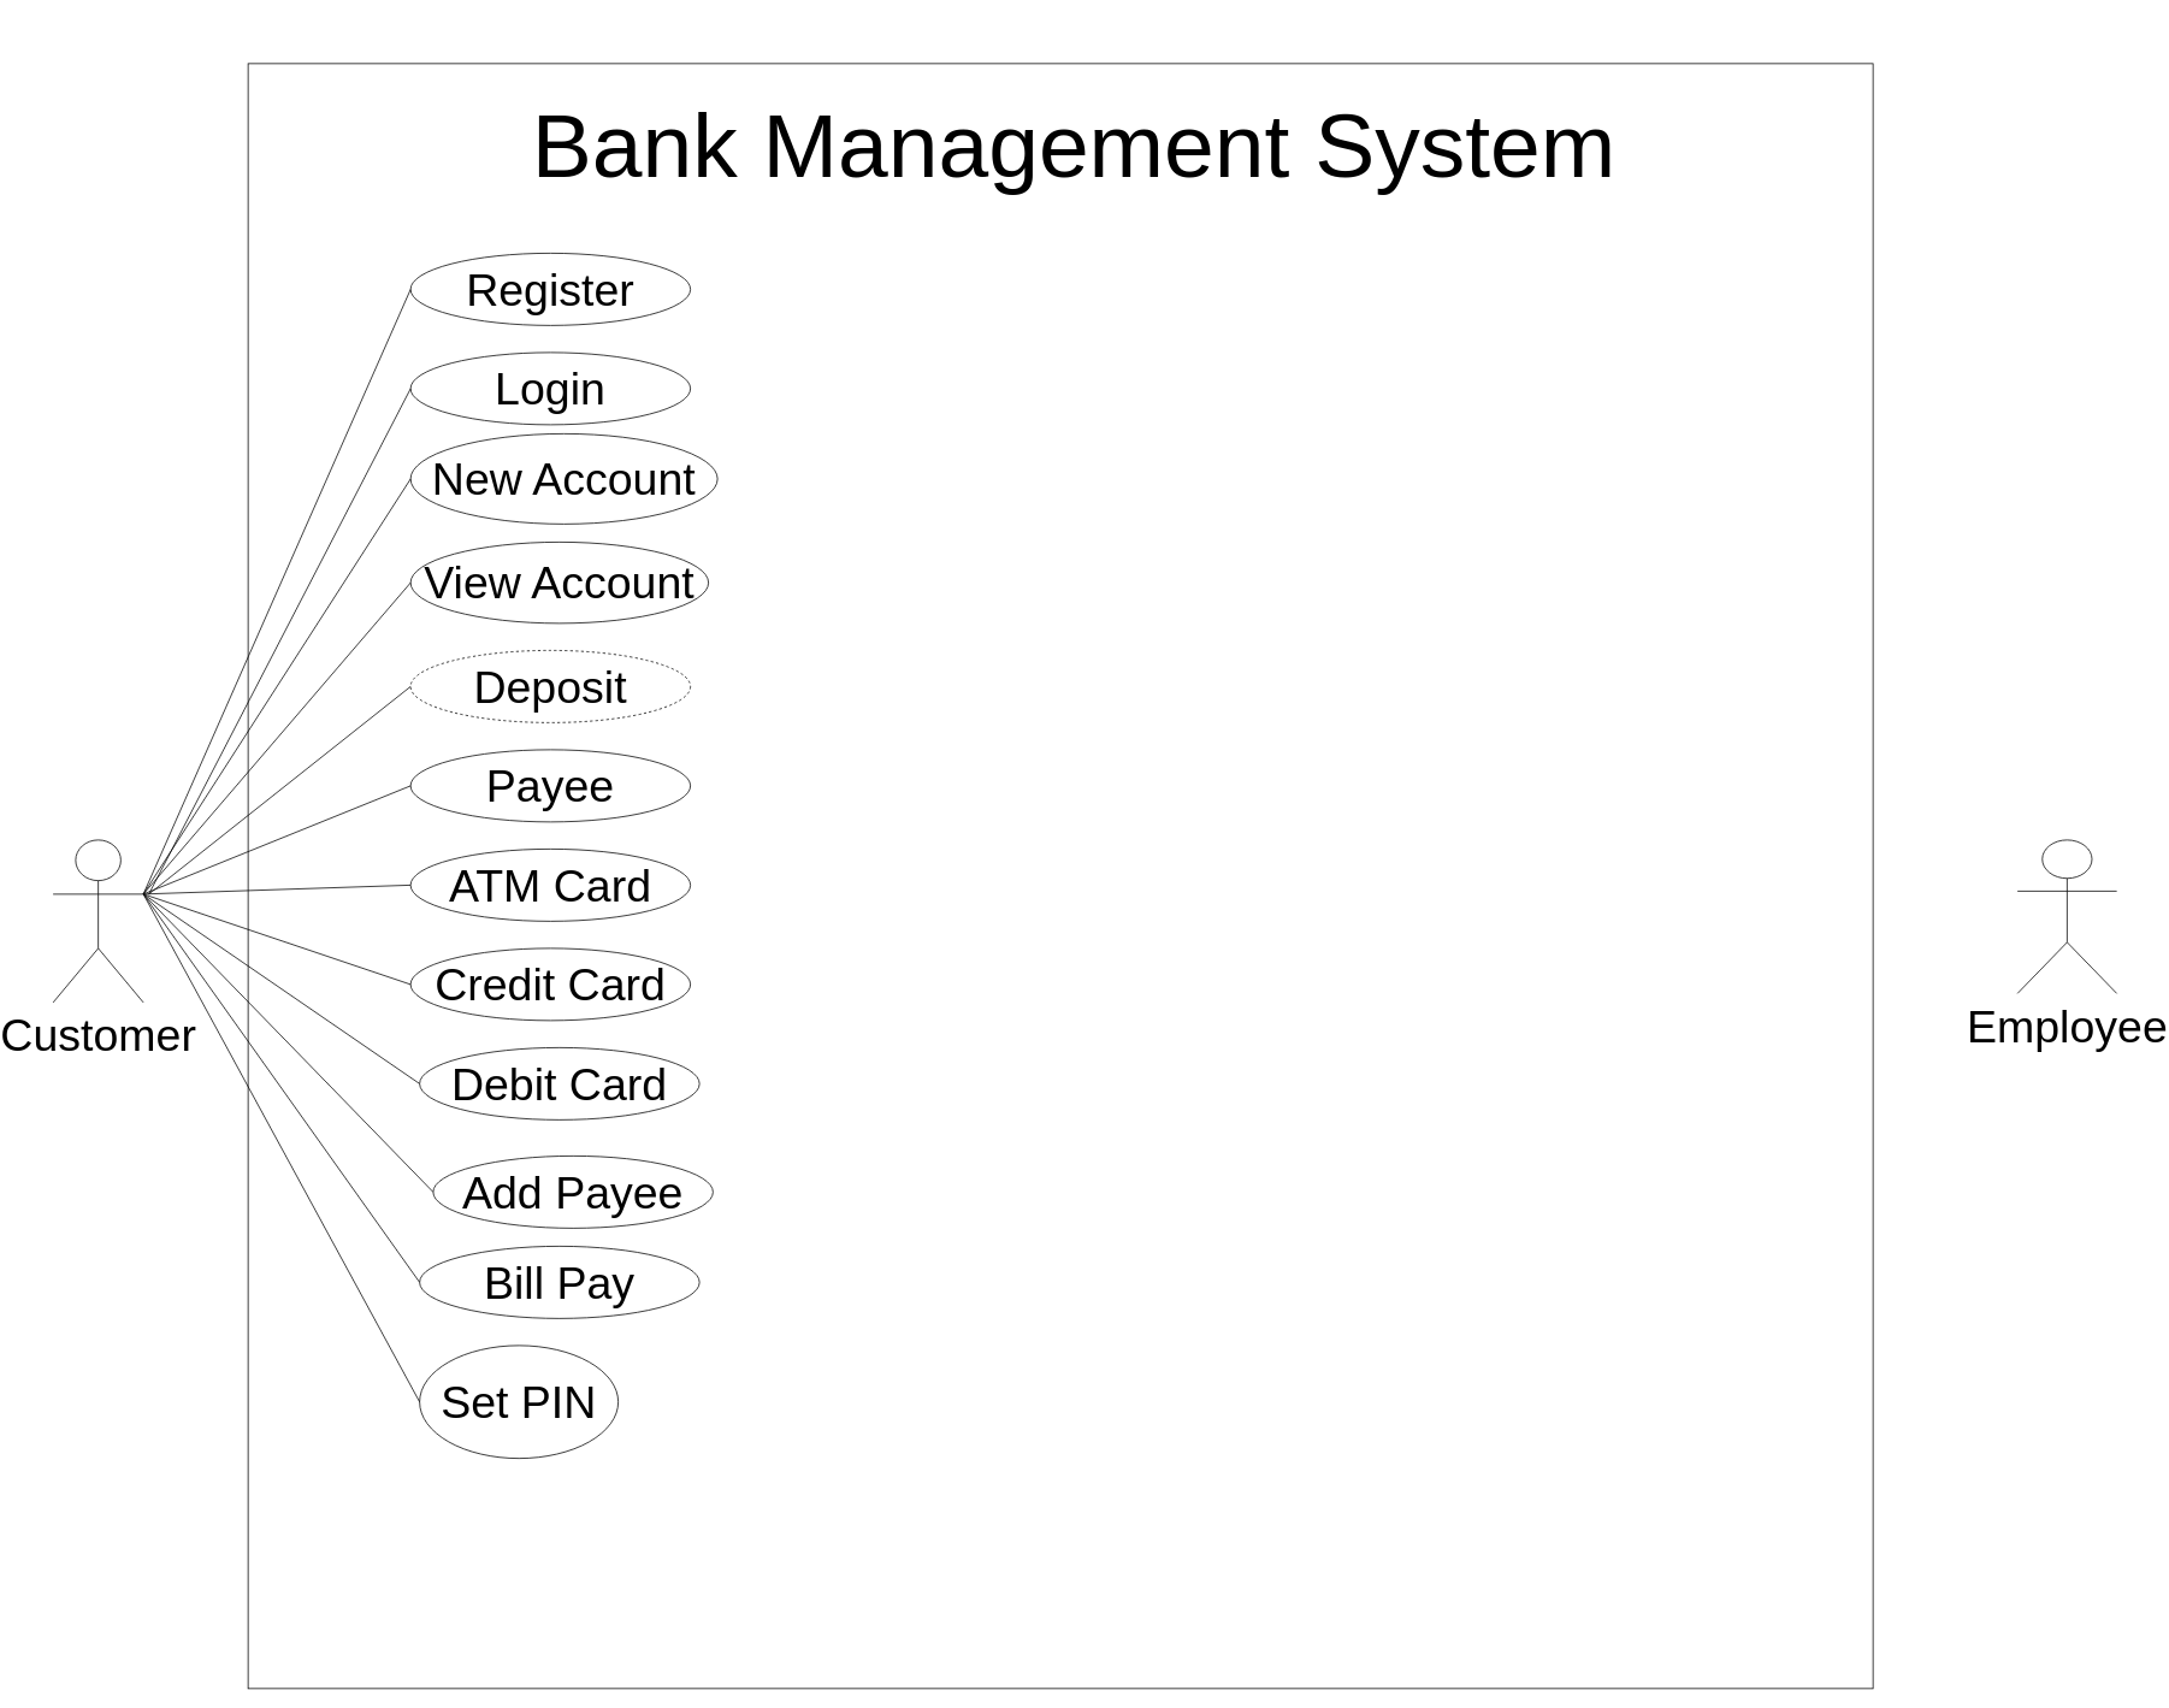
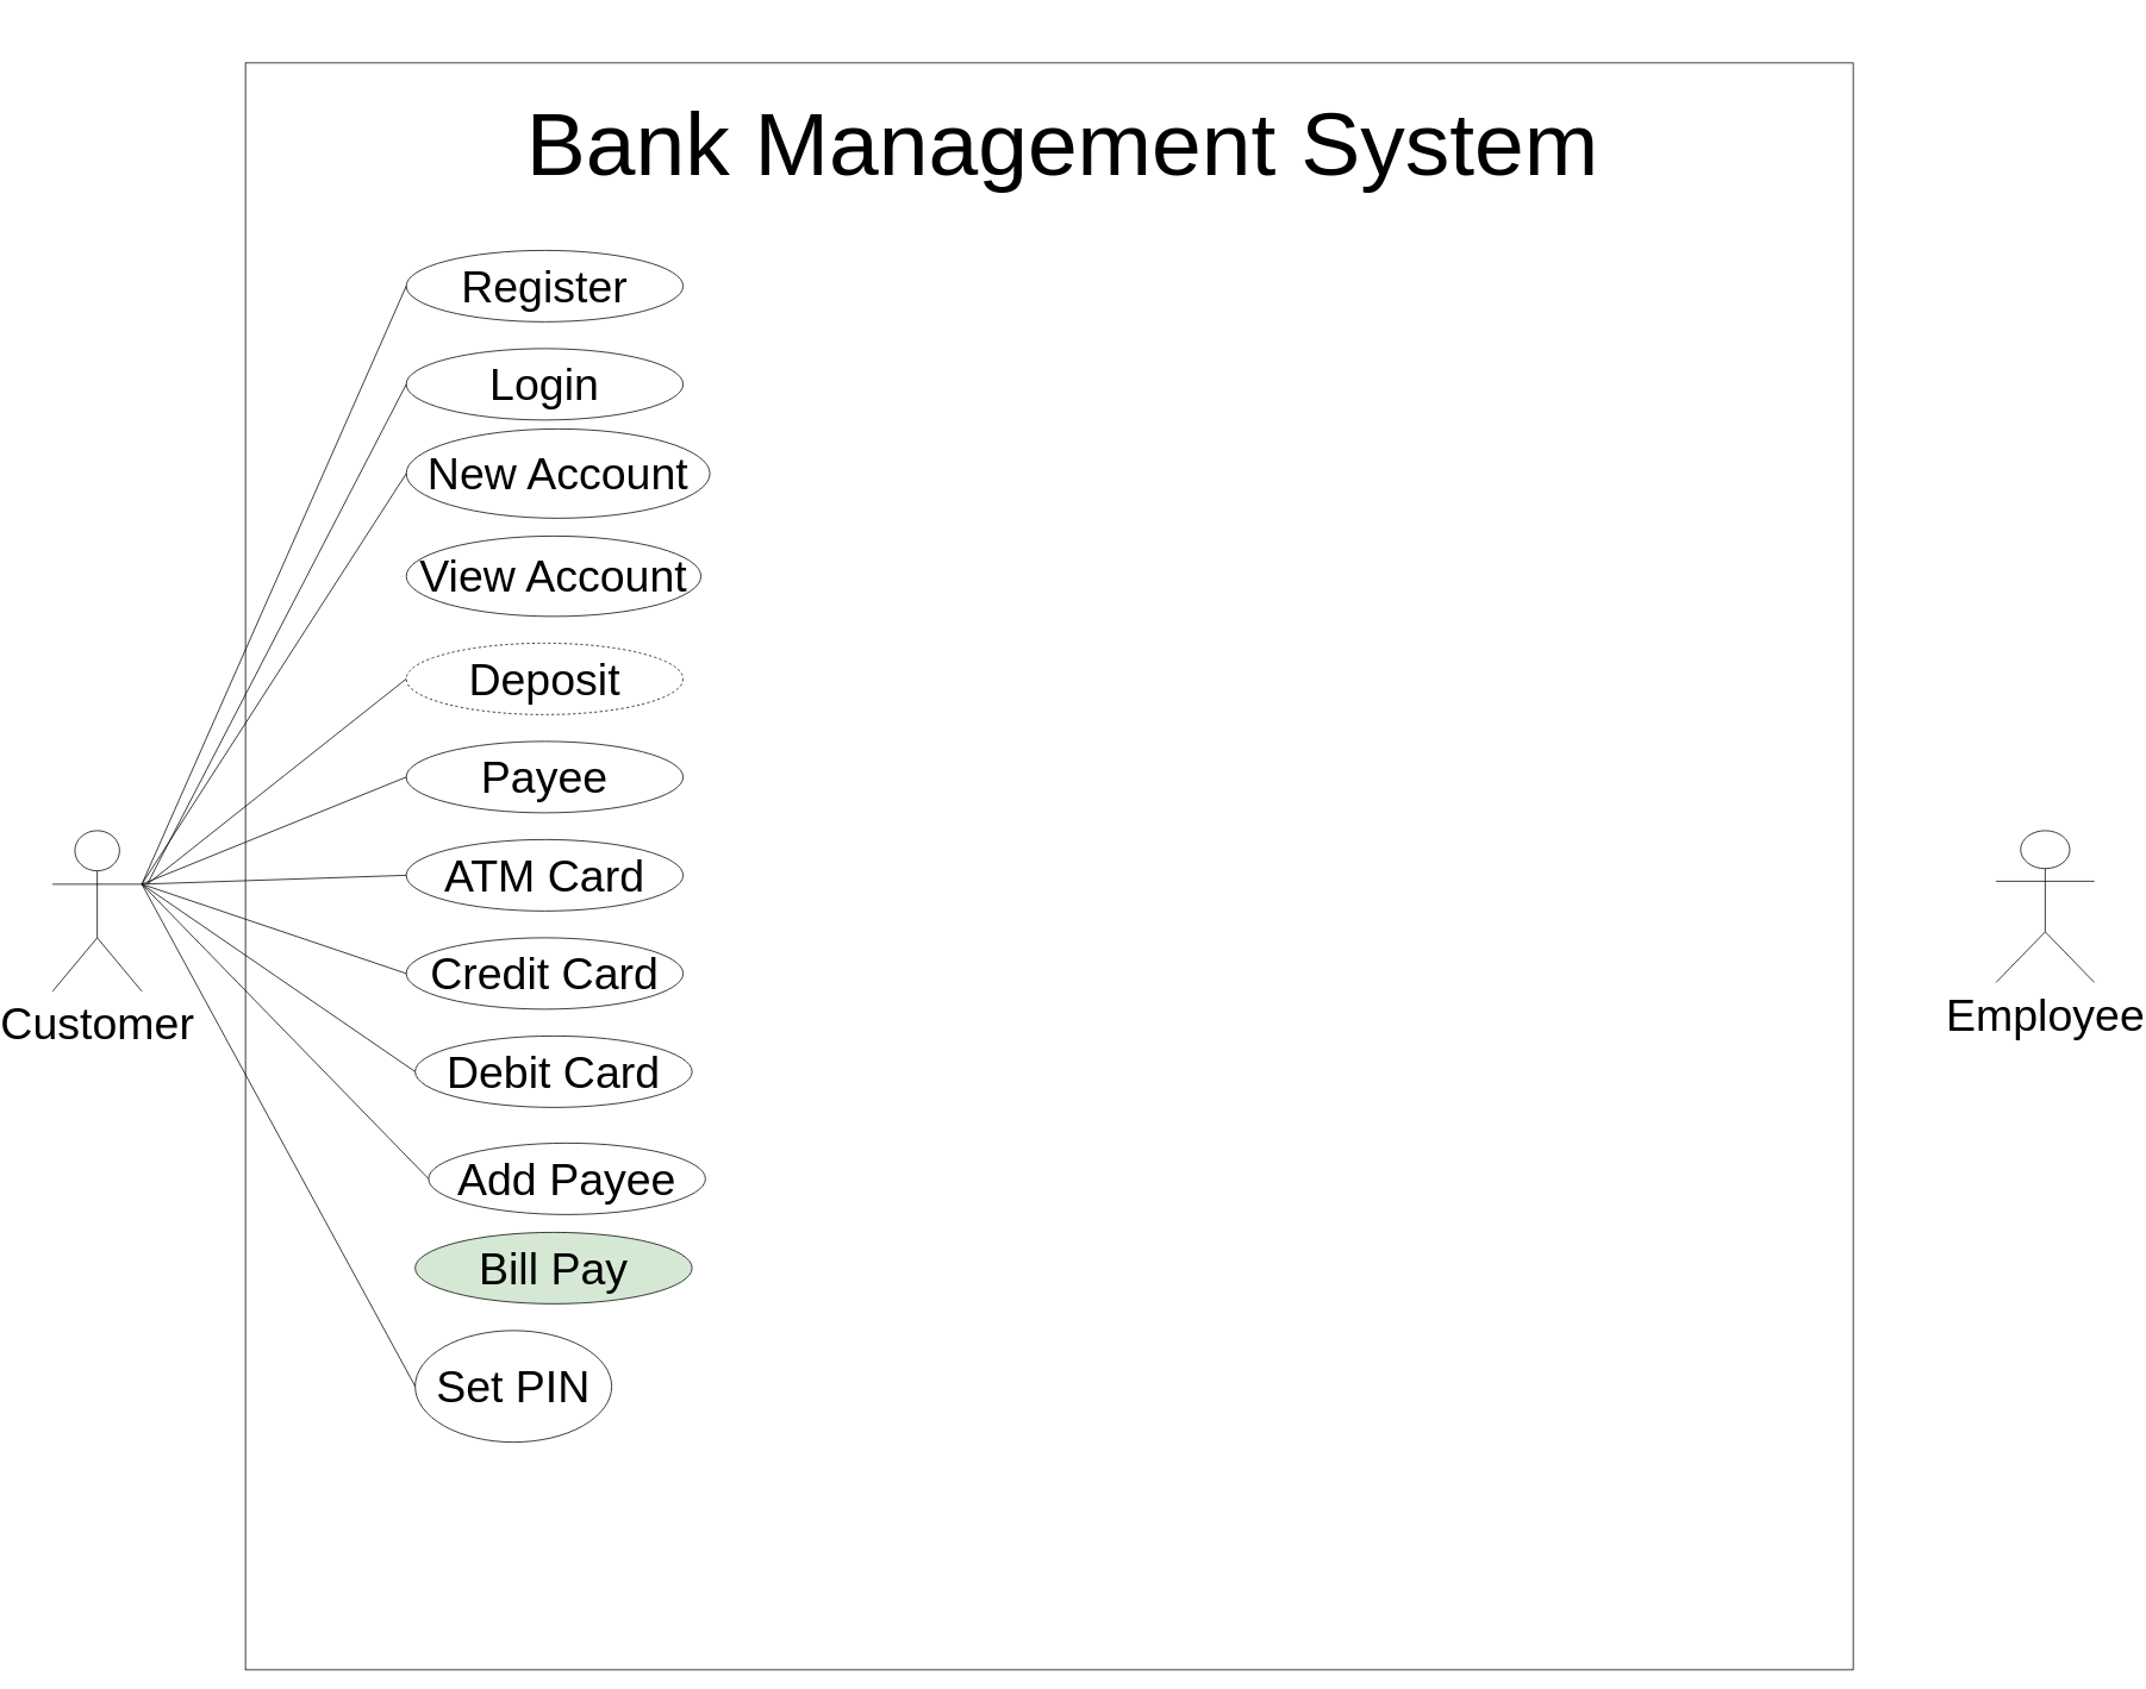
  <mxCell id="0" />
  <mxCell id="1" parent="0" />
  <mxCell id="2" value="" style="whiteSpace=wrap;html=1;aspect=fixed;" vertex="1" parent="1"><mxGeometry x="236" y="70" width="1800" height="1800" as="geometry" /></mxCell>
  <mxCell id="3" value="&lt;font style=&quot;font-size: 50px;&quot;&gt;Customer&lt;/font&gt;" style="shape=umlActor;verticalLabelPosition=bottom;verticalAlign=top;html=1;outlineConnect=0;" vertex="1" parent="1"><mxGeometry x="20" y="930" width="100" height="180" as="geometry" /></mxCell>
  <mxCell id="4" value="&lt;font style=&quot;font-size: 100px;&quot;&gt;Bank Management System&lt;/font&gt;" style="text;html=1;strokeColor=none;fillColor=none;align=center;verticalAlign=middle;whiteSpace=wrap;rounded=0;" vertex="1" parent="1"><mxGeometry x="176" y="20" width="1950" height="280" as="geometry" /></mxCell>
  <mxCell id="5" value="&lt;font style=&quot;font-size: 50px;&quot;&gt;Employee&lt;/font&gt;" style="shape=umlActor;verticalLabelPosition=bottom;verticalAlign=top;html=1;outlineConnect=0;" vertex="1" parent="1"><mxGeometry x="2196" y="930" width="110" height="170" as="geometry" /></mxCell>
  <mxCell id="6" value="&lt;font style=&quot;font-size: 50px;&quot;&gt;Register&lt;/font&gt;" style="ellipse;whiteSpace=wrap;html=1;" vertex="1" parent="1"><mxGeometry x="416" y="280" width="310" height="80" as="geometry" /></mxCell>
  <mxCell id="7" value="" style="endArrow=none;html=1;rounded=0;exitX=1;exitY=0.333;exitDx=0;exitDy=0;exitPerimeter=0;" edge="1" parent="1" source="3"><mxGeometry width="50" height="50" relative="1" as="geometry"><mxPoint x="-142.57" y="1010" as="sourcePoint" /><mxPoint x="416.001" y="320" as="targetPoint" /></mxGeometry></mxCell>
  <mxCell id="8" value="&lt;span style=&quot;font-size: 50px;&quot;&gt;Login&lt;/span&gt;" style="ellipse;whiteSpace=wrap;html=1;" vertex="1" parent="1"><mxGeometry x="416" y="390" width="310" height="80" as="geometry" /></mxCell>
  <mxCell id="9" value="&lt;span style=&quot;font-size: 50px;&quot;&gt;New Account&lt;/span&gt;" style="ellipse;whiteSpace=wrap;html=1;" vertex="1" parent="1"><mxGeometry x="416" y="480" width="340" height="100" as="geometry" /></mxCell>
  <mxCell id="10" value="&lt;span style=&quot;font-size: 50px;&quot;&gt;View Account&lt;/span&gt;" style="ellipse;whiteSpace=wrap;html=1;" vertex="1" parent="1"><mxGeometry x="416" y="600" width="330" height="90" as="geometry" /></mxCell>
  <mxCell id="11" value="&lt;span style=&quot;font-size: 50px;&quot;&gt;Deposit&lt;/span&gt;" style="ellipse;whiteSpace=wrap;html=1;dashed=1;" vertex="1" parent="1"><mxGeometry x="416" y="720" width="310" height="80" as="geometry" /></mxCell>
  <mxCell id="12" value="&lt;span style=&quot;font-size: 50px;&quot;&gt;Payee&lt;/span&gt;" style="ellipse;whiteSpace=wrap;html=1;" vertex="1" parent="1"><mxGeometry x="416" y="830" width="310" height="80" as="geometry" /></mxCell>
  <mxCell id="13" value="" style="endArrow=none;html=1;rounded=0;exitX=1;exitY=0.333;exitDx=0;exitDy=0;exitPerimeter=0;entryX=0;entryY=0.5;entryDx=0;entryDy=0;" edge="1" parent="1" target="8"><mxGeometry width="50" height="50" relative="1" as="geometry"><mxPoint x="126" y="990" as="sourcePoint" /><mxPoint x="416.001" y="320" as="targetPoint" /></mxGeometry></mxCell>
  <mxCell id="14" value="" style="endArrow=none;html=1;rounded=0;entryX=0;entryY=0.5;entryDx=0;entryDy=0;exitX=1;exitY=0.333;exitDx=0;exitDy=0;exitPerimeter=0;" edge="1" parent="1" source="3" target="9"><mxGeometry width="50" height="50" relative="1" as="geometry"><mxPoint x="126" y="980" as="sourcePoint" /><mxPoint x="436.001" y="340" as="targetPoint" /></mxGeometry></mxCell>
- <mxCell id="15" value="" style="endArrow=none;html=1;rounded=0;entryX=0;entryY=0.5;entryDx=0;entryDy=0;exitX=1;exitY=0.333;exitDx=0;exitDy=0;exitPerimeter=0;" edge="1" parent="1" source="3" target="10"><mxGeometry width="50" height="50" relative="1" as="geometry"><mxPoint x="136" y="1000" as="sourcePoint" /><mxPoint x="426" y="560" as="targetPoint" /></mxGeometry></mxCell>
  <mxCell id="16" value="" style="endArrow=none;html=1;rounded=0;entryX=0;entryY=0.5;entryDx=0;entryDy=0;" edge="1" parent="1" target="11"><mxGeometry width="50" height="50" relative="1" as="geometry"><mxPoint x="126" y="990" as="sourcePoint" /><mxPoint x="436" y="570" as="targetPoint" /></mxGeometry></mxCell>
  <mxCell id="17" value="" style="endArrow=none;html=1;rounded=0;entryX=0;entryY=0.5;entryDx=0;entryDy=0;exitX=1;exitY=0.333;exitDx=0;exitDy=0;exitPerimeter=0;" edge="1" parent="1" source="3" target="12"><mxGeometry width="50" height="50" relative="1" as="geometry"><mxPoint x="166" y="1100" as="sourcePoint" /><mxPoint x="446" y="580" as="targetPoint" /></mxGeometry></mxCell>
  <mxCell id="18" value="&lt;span style=&quot;font-size: 50px;&quot;&gt;ATM Card&lt;/span&gt;" style="ellipse;whiteSpace=wrap;html=1;" vertex="1" parent="1"><mxGeometry x="416" y="940" width="310" height="80" as="geometry" /></mxCell>
  <mxCell id="19" value="&lt;span style=&quot;font-size: 50px;&quot;&gt;Credit Card&lt;/span&gt;" style="ellipse;whiteSpace=wrap;html=1;" vertex="1" parent="1"><mxGeometry x="416" y="1050" width="310" height="80" as="geometry" /></mxCell>
  <mxCell id="20" value="&lt;span style=&quot;font-size: 50px;&quot;&gt;Debit Card&lt;/span&gt;" style="ellipse;whiteSpace=wrap;html=1;" vertex="1" parent="1"><mxGeometry x="426" y="1160" width="310" height="80" as="geometry" /></mxCell>
  <mxCell id="21" value="&lt;span style=&quot;font-size: 50px;&quot;&gt;Add Payee&lt;/span&gt;" style="ellipse;whiteSpace=wrap;html=1;" vertex="1" parent="1"><mxGeometry x="441" y="1280" width="310" height="80" as="geometry" /></mxCell>
- <mxCell id="22" value="&lt;span style=&quot;font-size: 50px;&quot;&gt;Bill Pay&lt;/span&gt;" style="ellipse;whiteSpace=wrap;html=1;" vertex="1" parent="1"><mxGeometry x="426" y="1380" width="310" height="80" as="geometry" /></mxCell>
+ <mxCell id="22" value="&lt;span style=&quot;font-size: 50px;&quot;&gt;Bill Pay&lt;/span&gt;" style="ellipse;whiteSpace=wrap;html=1;fillColor=#d5e8d4;" vertex="1" parent="1"><mxGeometry x="426" y="1380" width="310" height="80" as="geometry" /></mxCell>
  <mxCell id="23" value="&lt;span style=&quot;font-size: 50px;&quot;&gt;Set PIN&lt;/span&gt;" style="ellipse;whiteSpace=wrap;html=1;" vertex="1" parent="1"><mxGeometry x="426" y="1490" width="220" height="125" as="geometry" /></mxCell>
  <mxCell id="24" value="" style="endArrow=none;html=1;rounded=0;exitX=1;exitY=0.333;exitDx=0;exitDy=0;exitPerimeter=0;entryX=0;entryY=0.5;entryDx=0;entryDy=0;" edge="1" parent="1" source="3" target="18"><mxGeometry width="50" height="50" relative="1" as="geometry"><mxPoint x="136" y="1000" as="sourcePoint" /><mxPoint x="426.001" y="330" as="targetPoint" /></mxGeometry></mxCell>
  <mxCell id="25" value="" style="endArrow=none;html=1;rounded=0;exitX=1;exitY=0.333;exitDx=0;exitDy=0;exitPerimeter=0;entryX=0;entryY=0.5;entryDx=0;entryDy=0;" edge="1" parent="1" source="3" target="19"><mxGeometry width="50" height="50" relative="1" as="geometry"><mxPoint x="146" y="1010" as="sourcePoint" /><mxPoint x="436.001" y="340" as="targetPoint" /></mxGeometry></mxCell>
  <mxCell id="26" value="" style="endArrow=none;html=1;rounded=0;exitX=1;exitY=0.333;exitDx=0;exitDy=0;exitPerimeter=0;entryX=0;entryY=0.5;entryDx=0;entryDy=0;" edge="1" parent="1" source="3" target="20"><mxGeometry width="50" height="50" relative="1" as="geometry"><mxPoint x="130" y="1000" as="sourcePoint" /><mxPoint x="426.001" y="330" as="targetPoint" /></mxGeometry></mxCell>
  <mxCell id="27" value="" style="endArrow=none;html=1;rounded=0;exitX=1;exitY=0.333;exitDx=0;exitDy=0;exitPerimeter=0;entryX=0;entryY=0.5;entryDx=0;entryDy=0;" edge="1" parent="1" source="3" target="21"><mxGeometry width="50" height="50" relative="1" as="geometry"><mxPoint x="130" y="1000" as="sourcePoint" /><mxPoint x="426.001" y="330" as="targetPoint" /></mxGeometry></mxCell>
- <mxCell id="28" value="" style="endArrow=none;html=1;rounded=0;exitX=1;exitY=0.333;exitDx=0;exitDy=0;exitPerimeter=0;entryX=0;entryY=0.5;entryDx=0;entryDy=0;" edge="1" parent="1" source="3" target="22"><mxGeometry width="50" height="50" relative="1" as="geometry"><mxPoint x="130" y="1000" as="sourcePoint" /><mxPoint x="426.001" y="330" as="targetPoint" /></mxGeometry></mxCell>
  <mxCell id="29" value="" style="endArrow=none;html=1;rounded=0;exitX=1;exitY=0.333;exitDx=0;exitDy=0;exitPerimeter=0;entryX=0;entryY=0.5;entryDx=0;entryDy=0;" edge="1" parent="1" source="3" target="23"><mxGeometry width="50" height="50" relative="1" as="geometry"><mxPoint x="130" y="1000" as="sourcePoint" /><mxPoint x="426.001" y="330" as="targetPoint" /></mxGeometry></mxCell>
